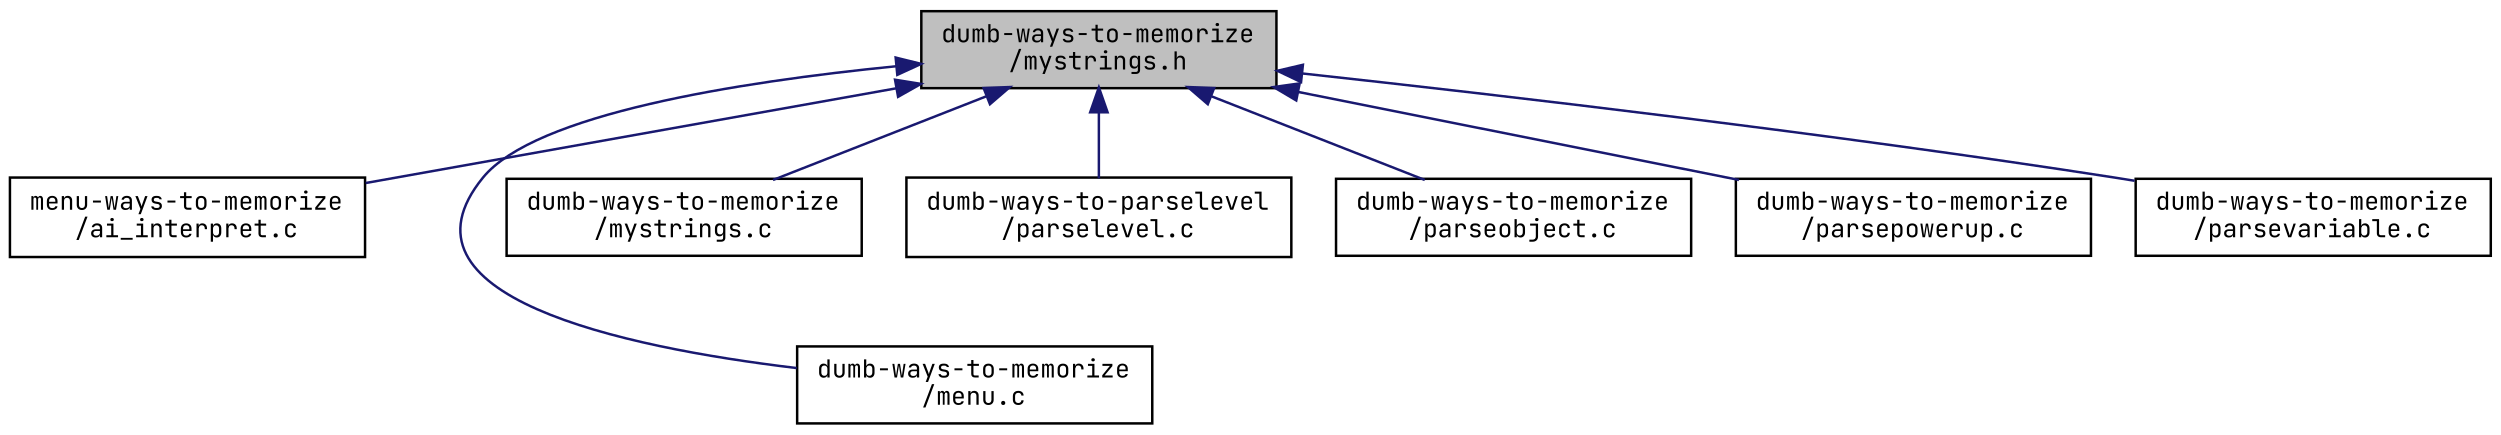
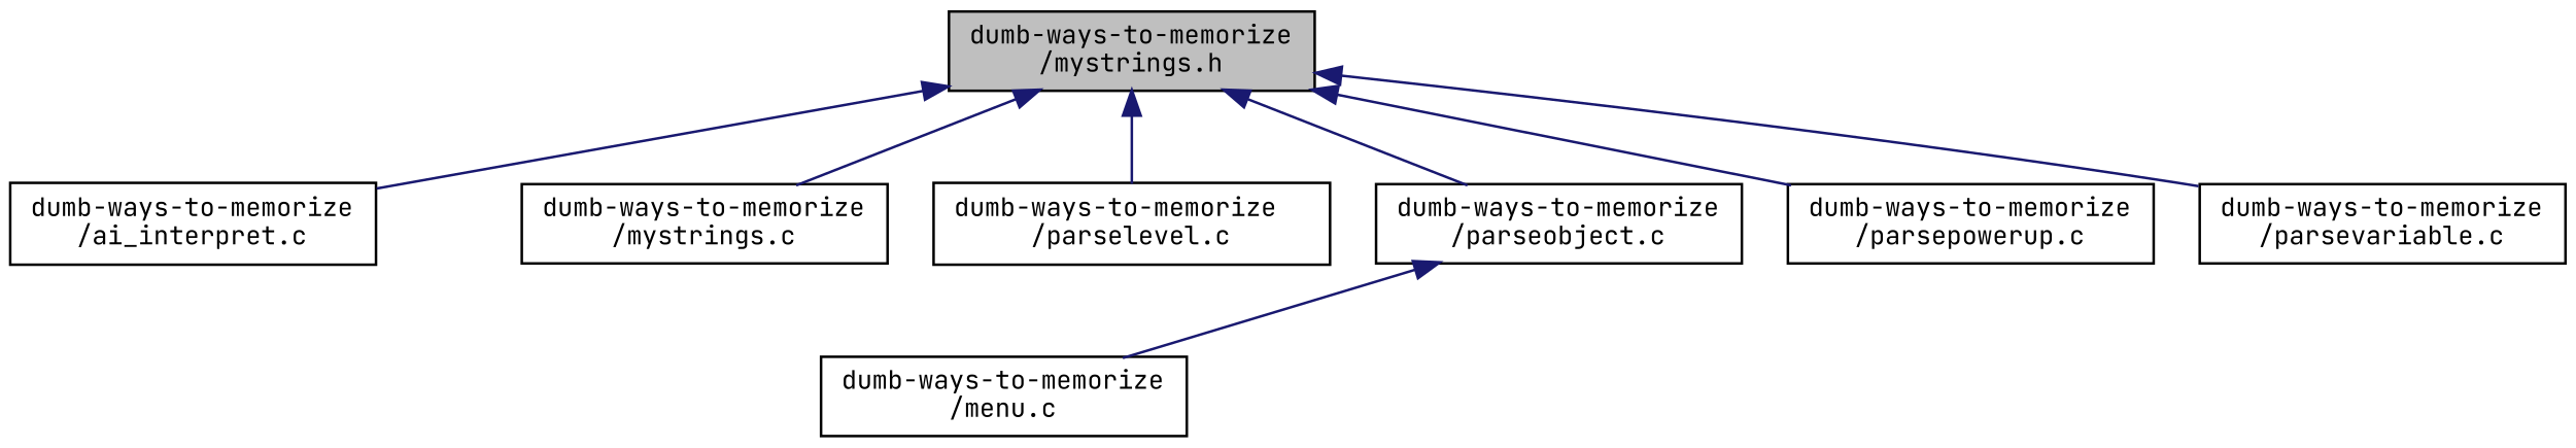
  digraph {
    fontname="JetBrains Mono"
    node [color=black fillcolor=white fontname="JetBrains Mono" fontsize=10 shape=record style=filled]
    edge [color=midnightblue dir=back fontname="JetBrains Mono" fontsize=10 labelfontname=Helvetica labelfontsize=10 style=solid]
    n1 [fillcolor=grey75 fontcolor=black height=0.2 label="dumb-ways-to-memorize\l/mystrings.h" width=0.4]
-   n2 [height=0.2 label="menu-ways-to-memorize\l/ai_interpret.c" width=0.4]
+   n2 [height=0.2 label="dumb-ways-to-memorize\l/ai_interpret.c" width=0.4]
    n3 [height=0.2 label="dumb-ways-to-memorize\l/menu.c" width=0.4]
    n4 [height=0.2 label="dumb-ways-to-memorize\l/mystrings.c" width=0.4]
-   n5 [height=0.2 label="dumb-ways-to-parselevel\l/parselevel.c" width=0.4]
+   n5 [height=0.2 label="dumb-ways-to-memorize\l/parselevel.c" width=0.4]
    n6 [height=0.2 label="dumb-ways-to-memorize\l/parseobject.c" width=0.4]
    n7 [height=0.2 label="dumb-ways-to-memorize\l/parsepowerup.c" width=0.4]
    n8 [height=0.2 label="dumb-ways-to-memorize\l/parsevariable.c" width=0.4]
    n1 -> n2
-   n1 -> n3
+   n6 -> n3
    n1 -> n4
    n1 -> n5
    n1 -> n6
    n1 -> n7
    n1 -> n8
  }
